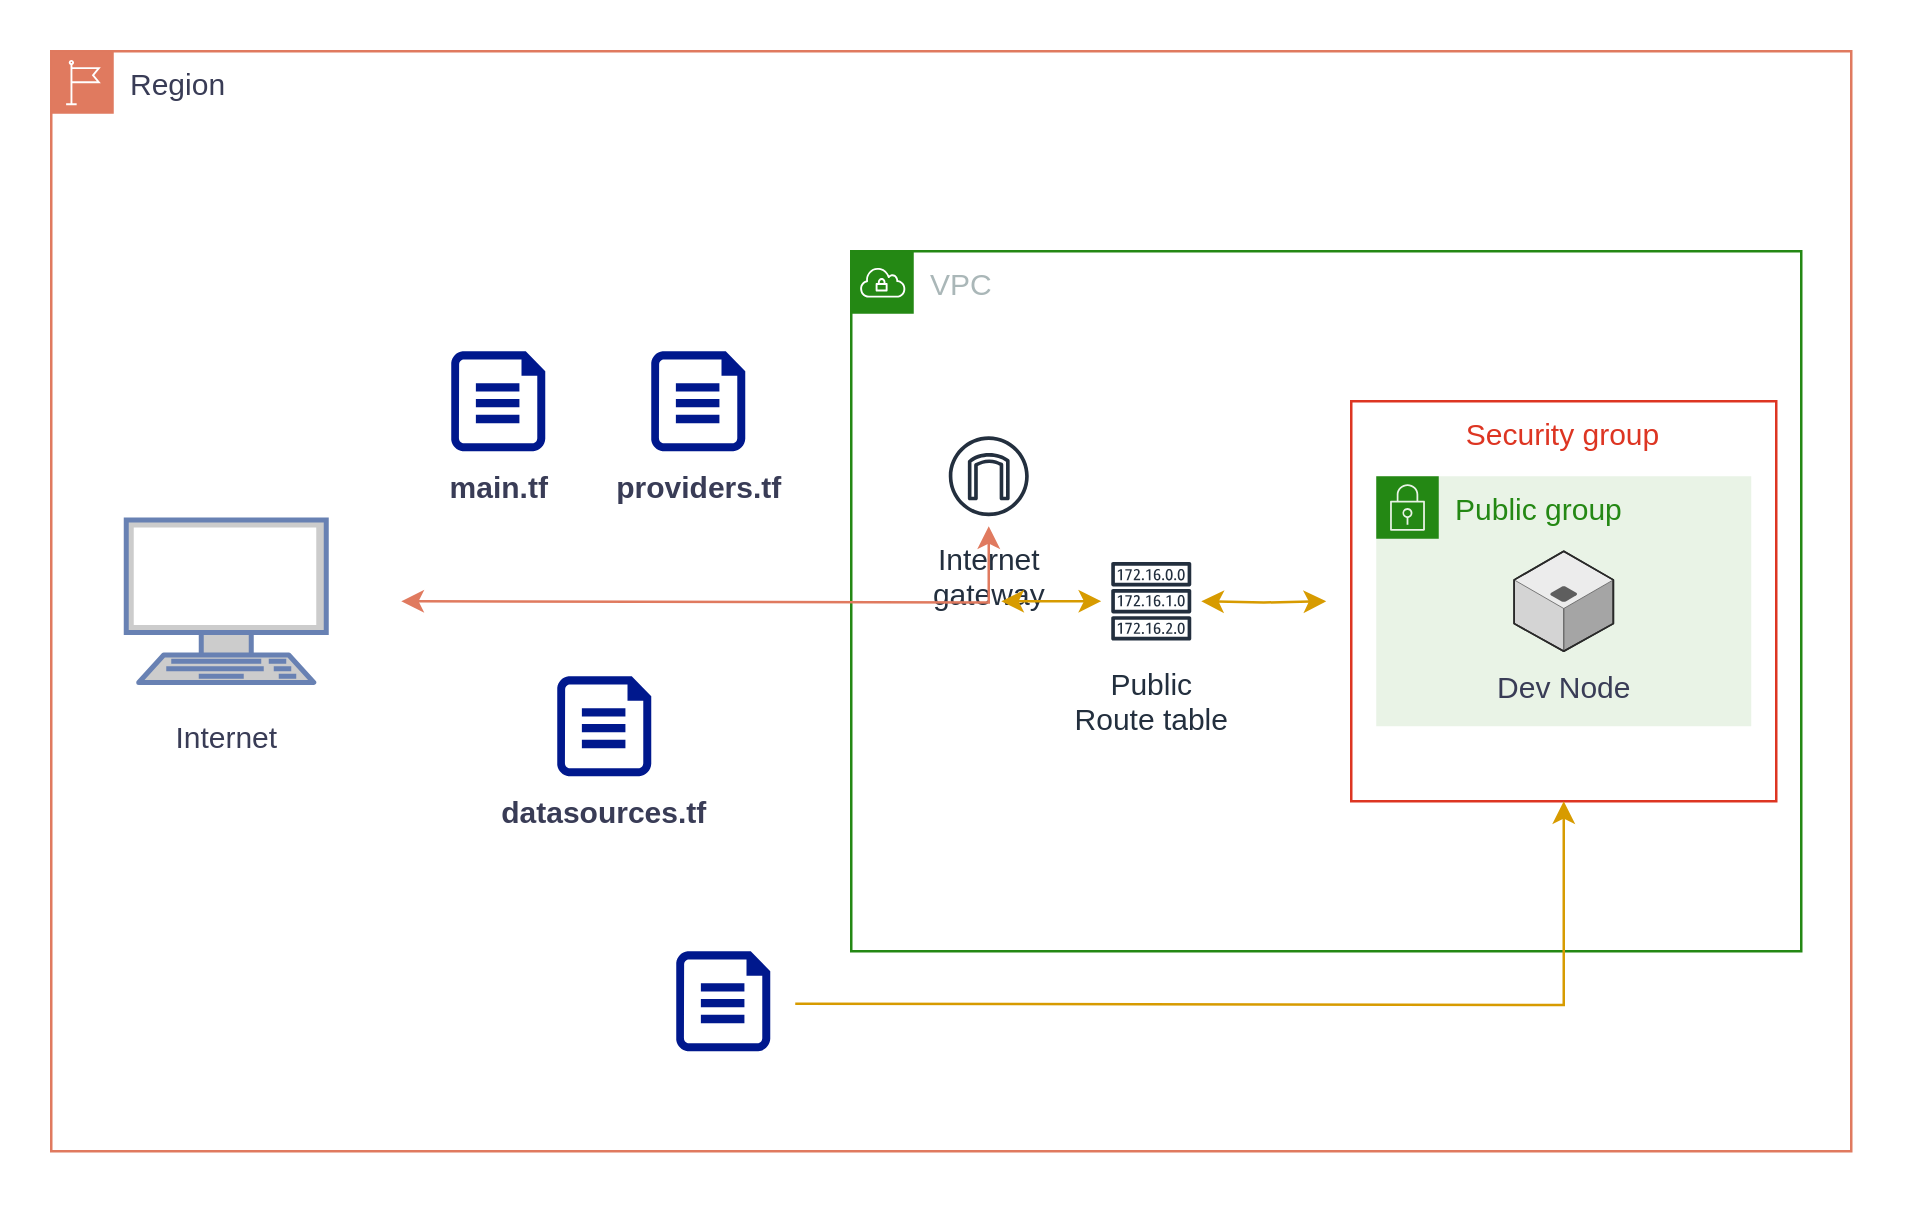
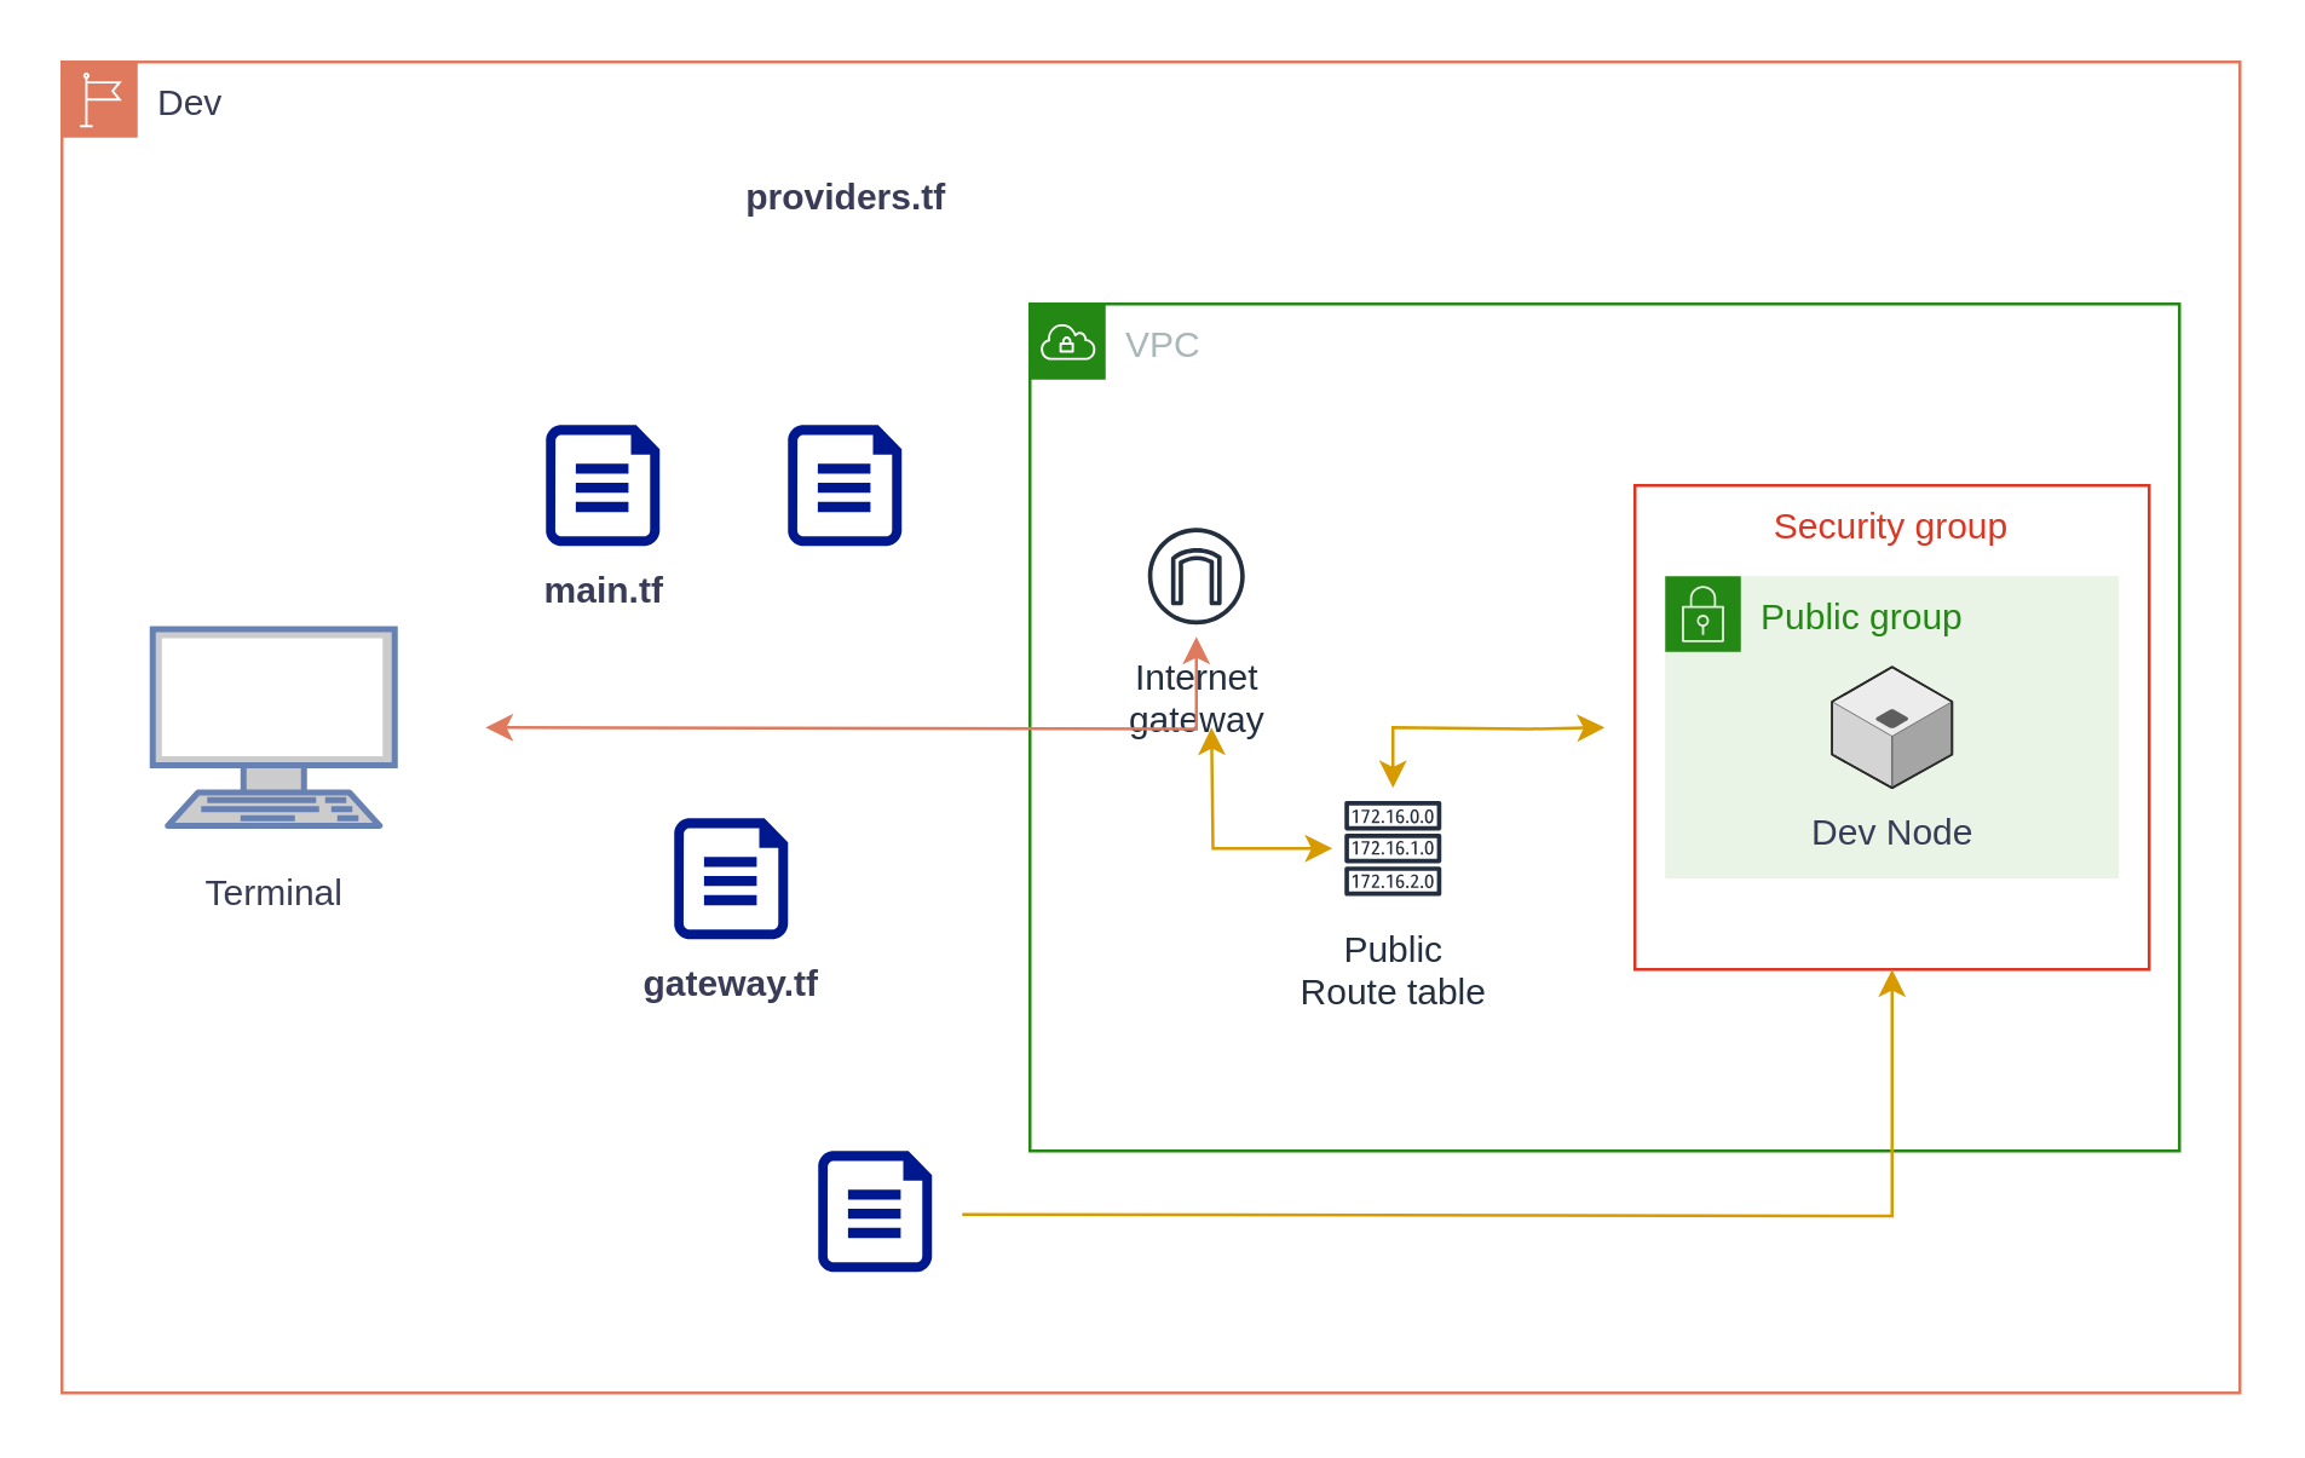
  <mxCell id="0" />
  <mxCell id="1" parent="0" />
- <mxCell id="2" value="Region" style="points=[[0,0],[0.25,0],[0.5,0],[0.75,0],[1,0],[1,0.25],[1,0.5],[1,0.75],[1,1],[0.75,1],[0.5,1],[0.25,1],[0,1],[0,0.75],[0,0.5],[0,0.25]];outlineConnect=0;html=1;whiteSpace=wrap;fontSize=12;fontStyle=0;container=1;pointerEvents=0;collapsible=0;recursiveResize=0;shape=mxgraph.aws4.group;grIcon=mxgraph.aws4.group_region;strokeColor=#E07A5F;fillColor=none;verticalAlign=top;align=left;spacingLeft=30;fontColor=#393C56;labelBackgroundColor=none;" vertex="1" parent="1"><mxGeometry x="20" y="20" width="720" height="440" as="geometry" /></mxCell>
+ <mxCell id="2" value="Dev" style="points=[[0,0],[0.25,0],[0.5,0],[0.75,0],[1,0],[1,0.25],[1,0.5],[1,0.75],[1,1],[0.75,1],[0.5,1],[0.25,1],[0,1],[0,0.75],[0,0.5],[0,0.25]];outlineConnect=0;html=1;whiteSpace=wrap;fontSize=12;fontStyle=0;container=1;pointerEvents=0;collapsible=0;recursiveResize=0;shape=mxgraph.aws4.group;grIcon=mxgraph.aws4.group_region;strokeColor=#E07A5F;fillColor=none;verticalAlign=top;align=left;spacingLeft=30;fontColor=#393C56;labelBackgroundColor=none;" vertex="1" parent="1"><mxGeometry x="20" y="20" width="720" height="440" as="geometry" /></mxCell>
  <mxCell id="3" value="VPC" style="points=[[0,0],[0.25,0],[0.5,0],[0.75,0],[1,0],[1,0.25],[1,0.5],[1,0.75],[1,1],[0.75,1],[0.5,1],[0.25,1],[0,1],[0,0.75],[0,0.5],[0,0.25]];outlineConnect=0;gradientColor=none;html=1;whiteSpace=wrap;fontSize=12;fontStyle=0;container=1;pointerEvents=0;collapsible=0;recursiveResize=0;shape=mxgraph.aws4.group;grIcon=mxgraph.aws4.group_vpc;strokeColor=#248814;fillColor=none;verticalAlign=top;align=left;spacingLeft=30;fontColor=#AAB7B8;dashed=0;" vertex="1" parent="2"><mxGeometry x="320" y="80" width="380" height="280" as="geometry" /></mxCell>
  <mxCell id="4" value="Internet&#10;gateway" style="sketch=0;outlineConnect=0;fontColor=#232F3E;gradientColor=none;strokeColor=#232F3E;fillColor=#ffffff;dashed=0;verticalLabelPosition=bottom;verticalAlign=top;align=center;html=1;fontSize=12;fontStyle=0;aspect=fixed;shape=mxgraph.aws4.resourceIcon;resIcon=mxgraph.aws4.internet_gateway;" vertex="1" parent="3"><mxGeometry x="35" y="70" width="40" height="40" as="geometry" /></mxCell>
  <mxCell id="5" value="" style="edgeStyle=orthogonalEdgeStyle;rounded=0;orthogonalLoop=1;jettySize=auto;html=1;strokeColor=#d79b00;fontColor=#393C56;fillColor=#ffcd28;startArrow=classic;startFill=1;gradientColor=#ffa500;" edge="1" parent="3" source="6"><mxGeometry relative="1" as="geometry"><mxPoint x="60" y="140" as="targetPoint" /></mxGeometry></mxCell>
- <mxCell id="6" value="Public&lt;br&gt;Route table" style="sketch=0;outlineConnect=0;fontColor=#232F3E;gradientColor=none;strokeColor=#232F3E;fillColor=#ffffff;dashed=0;verticalLabelPosition=bottom;verticalAlign=top;align=center;html=1;fontSize=12;fontStyle=0;aspect=fixed;shape=mxgraph.aws4.resourceIcon;resIcon=mxgraph.aws4.route_table;" vertex="1" parent="3"><mxGeometry x="100" y="120" width="40" height="40" as="geometry" /></mxCell>
+ <mxCell id="6" value="Public&lt;br&gt;Route table" style="sketch=0;outlineConnect=0;fontColor=#232F3E;gradientColor=none;strokeColor=#232F3E;fillColor=#ffffff;dashed=0;verticalLabelPosition=bottom;verticalAlign=top;align=center;html=1;fontSize=12;fontStyle=0;aspect=fixed;shape=mxgraph.aws4.resourceIcon;resIcon=mxgraph.aws4.route_table;" vertex="1" parent="3"><mxGeometry x="100" y="160" width="40" height="40" as="geometry" /></mxCell>
  <mxCell id="7" value="" style="edgeStyle=orthogonalEdgeStyle;rounded=0;orthogonalLoop=1;jettySize=auto;html=1;strokeColor=#d79b00;fontColor=#393C56;fillColor=#ffcd28;startArrow=classic;startFill=1;gradientColor=#ffa500;" edge="1" parent="3" target="6"><mxGeometry relative="1" as="geometry"><mxPoint x="190" y="140" as="sourcePoint" /></mxGeometry></mxCell>
  <mxCell id="8" value="Security group" style="fillColor=none;strokeColor=#DD3522;verticalAlign=top;fontStyle=0;fontColor=#DD3522;whiteSpace=wrap;html=1;" vertex="1" parent="3"><mxGeometry x="200" y="60" width="170" height="160" as="geometry" /></mxCell>
  <mxCell id="9" value="Public group" style="points=[[0,0],[0.25,0],[0.5,0],[0.75,0],[1,0],[1,0.25],[1,0.5],[1,0.75],[1,1],[0.75,1],[0.5,1],[0.25,1],[0,1],[0,0.75],[0,0.5],[0,0.25]];outlineConnect=0;gradientColor=none;html=1;whiteSpace=wrap;fontSize=12;fontStyle=0;container=1;pointerEvents=0;collapsible=0;recursiveResize=0;shape=mxgraph.aws4.group;grIcon=mxgraph.aws4.group_security_group;grStroke=0;strokeColor=#248814;fillColor=#E9F3E6;verticalAlign=top;align=left;spacingLeft=30;fontColor=#248814;dashed=0;" vertex="1" parent="3"><mxGeometry x="210" y="90" width="150" height="100" as="geometry" /></mxCell>
  <mxCell id="10" value="" style="verticalLabelPosition=bottom;html=1;verticalAlign=top;strokeWidth=1;align=center;outlineConnect=0;dashed=0;outlineConnect=0;shape=mxgraph.aws3d.application_server;fillColor=#ECECEC;strokeColor=#5E5E5E;aspect=fixed;fontColor=#393C56;" vertex="1" parent="9"><mxGeometry x="55.16" y="30" width="39.68" height="40" as="geometry" /></mxCell>
  <mxCell id="11" value="Dev Node" style="text;html=1;align=center;verticalAlign=middle;resizable=0;points=[];autosize=1;strokeColor=none;fillColor=none;fontColor=#393C56;" vertex="1" parent="9"><mxGeometry x="35" y="70" width="80" height="30" as="geometry" /></mxCell>
  <mxCell id="12" value="" style="edgeStyle=orthogonalEdgeStyle;rounded=0;orthogonalLoop=1;jettySize=auto;html=1;strokeColor=#E07A5F;fontColor=#393C56;fillColor=#F2CC8F;startArrow=classic;startFill=1;" edge="1" parent="2" target="4"><mxGeometry relative="1" as="geometry"><mxPoint x="140" y="220" as="sourcePoint" /><mxPoint x="190" y="220" as="targetPoint" /></mxGeometry></mxCell>
  <mxCell id="13" value="" style="fontColor=#0066CC;verticalAlign=top;verticalLabelPosition=bottom;labelPosition=center;align=center;html=1;outlineConnect=0;fillColor=#CCCCCC;strokeColor=#6881B3;gradientColor=none;gradientDirection=north;strokeWidth=2;shape=mxgraph.networks.terminal;" vertex="1" parent="2"><mxGeometry x="30" y="187.5" width="80" height="65" as="geometry" /></mxCell>
- <mxCell id="14" value="Internet" style="text;html=1;align=center;verticalAlign=middle;resizable=0;points=[];autosize=1;strokeColor=none;fillColor=none;fontColor=#393C56;" vertex="1" parent="2"><mxGeometry x="35" y="260" width="70" height="30" as="geometry" /></mxCell>
+ <mxCell id="14" value="Terminal" style="text;html=1;align=center;verticalAlign=middle;resizable=0;points=[];autosize=1;strokeColor=none;fillColor=none;fontColor=#393C56;" vertex="1" parent="2"><mxGeometry x="35" y="260" width="70" height="30" as="geometry" /></mxCell>
  <mxCell id="15" value="" style="sketch=0;aspect=fixed;pointerEvents=1;shadow=0;dashed=0;html=1;strokeColor=none;labelPosition=center;verticalLabelPosition=bottom;verticalAlign=top;align=center;fillColor=#00188D;shape=mxgraph.azure.file;fontColor=#393C56;" vertex="1" parent="2"><mxGeometry x="160" y="120" width="37.6" height="40" as="geometry" /></mxCell>
  <mxCell id="16" value="" style="sketch=0;aspect=fixed;pointerEvents=1;shadow=0;dashed=0;html=1;strokeColor=none;labelPosition=center;verticalLabelPosition=bottom;verticalAlign=top;align=center;fillColor=#00188D;shape=mxgraph.azure.file;fontColor=#393C56;" vertex="1" parent="2"><mxGeometry x="240" y="120" width="37.6" height="40" as="geometry" /></mxCell>
  <mxCell id="17" value="" style="sketch=0;aspect=fixed;pointerEvents=1;shadow=0;dashed=0;html=1;strokeColor=none;labelPosition=center;verticalLabelPosition=bottom;verticalAlign=top;align=center;fillColor=#00188D;shape=mxgraph.azure.file;fontColor=#393C56;" vertex="1" parent="2"><mxGeometry x="202.4" y="250" width="37.6" height="40" as="geometry" /></mxCell>
  <mxCell id="18" value="" style="edgeStyle=orthogonalEdgeStyle;rounded=0;orthogonalLoop=1;jettySize=auto;html=1;strokeColor=#d79b00;fontColor=#393C56;fillColor=#ffcd28;entryX=0.5;entryY=1;entryDx=0;entryDy=0;gradientColor=#ffa500;" edge="1" parent="2" target="8"><mxGeometry relative="1" as="geometry"><mxPoint x="297.6" y="381" as="sourcePoint" /><mxPoint x="602.6" y="350" as="targetPoint" /></mxGeometry></mxCell>
  <mxCell id="19" value="" style="sketch=0;aspect=fixed;pointerEvents=1;shadow=0;dashed=0;html=1;strokeColor=none;labelPosition=center;verticalLabelPosition=bottom;verticalAlign=top;align=center;fillColor=#00188D;shape=mxgraph.azure.file;fontColor=#393C56;" vertex="1" parent="2"><mxGeometry x="250" y="360" width="37.6" height="40" as="geometry" /></mxCell>
  <mxCell id="20" value="main.tf" style="text;html=1;align=center;verticalAlign=middle;resizable=0;points=[];autosize=1;strokeColor=none;fillColor=none;fontColor=#393C56;fontStyle=1" vertex="1" parent="2"><mxGeometry x="148.8" y="160" width="60" height="30" as="geometry" /></mxCell>
- <mxCell id="21" value="providers.tf" style="text;html=1;align=center;verticalAlign=middle;resizable=0;points=[];autosize=1;strokeColor=none;fillColor=none;fontColor=#393C56;fontStyle=1" vertex="1" parent="2"><mxGeometry x="213.8" y="160" width="90" height="30" as="geometry" /></mxCell>
- <mxCell id="22" value="datasources.tf" style="text;html=1;align=center;verticalAlign=middle;resizable=0;points=[];autosize=1;strokeColor=none;fillColor=none;fontColor=#393C56;fontStyle=1" vertex="1" parent="2"><mxGeometry x="166.2" y="290" width="110" height="30" as="geometry" /></mxCell>
+ <mxCell id="21" value="providers.tf" style="text;html=1;align=center;verticalAlign=middle;resizable=0;points=[];autosize=1;strokeColor=none;fillColor=none;fontColor=#393C56;fontStyle=1" vertex="1" parent="2"><mxGeometry x="213.8" y="30" width="90" height="30" as="geometry" /></mxCell>
+ <mxCell id="22" value="gateway.tf" style="text;html=1;align=center;verticalAlign=middle;resizable=0;points=[];autosize=1;strokeColor=none;fillColor=none;fontColor=#393C56;fontStyle=1" vertex="1" parent="2"><mxGeometry x="166.2" y="290" width="110" height="30" as="geometry" /></mxCell>
